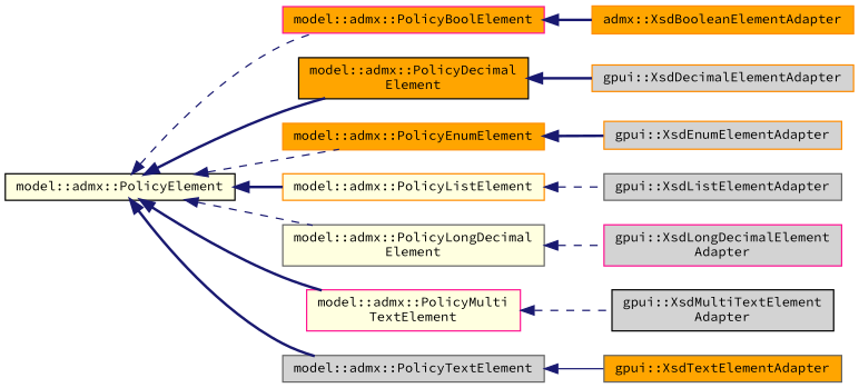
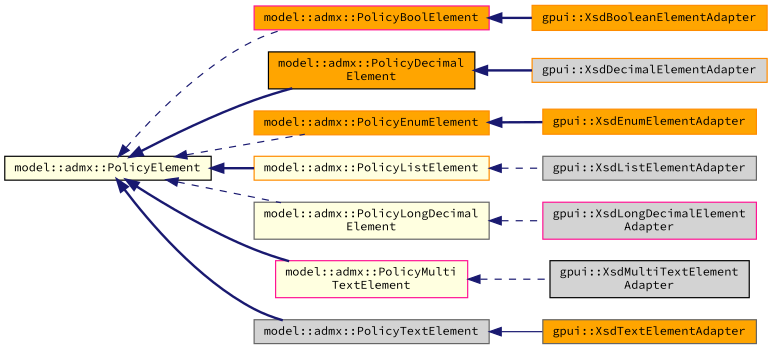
  digraph {
    fontname="Source Code Pro"
    rankdir=LR
    node [color=darkorange fillcolor=lightgrey fontname="Source Code Pro" fontsize=10 shape=record style=filled]
    edge [color=midnightblue dir=back fontname="Source Code Pro" fontsize=10 labelfontname=Helvetica labelfontsize=10 style=bold]
    n1 [color=black fillcolor=lightyellow height=0.2 label="model::admx::PolicyElement" width=0.4]
    n2 [color=deeppink fillcolor=orange height=0.2 label="model::admx::PolicyBoolElement" width=0.4]
    n3 [color=black fillcolor=orange height=0.2 label="model::admx::PolicyDecimal\lElement" width=0.4]
    n4 [fillcolor=orange height=0.2 label="model::admx::PolicyEnumElement" width=0.4]
    n5 [fillcolor=lightyellow height=0.2 label="model::admx::PolicyListElement" width=0.4]
    n6 [color=gray40 fillcolor=lightyellow height=0.2 label="model::admx::PolicyLongDecimal\lElement" width=0.4]
    n7 [color=deeppink fillcolor=lightyellow height=0.2 label="model::admx::PolicyMulti\lTextElement" width=0.4]
    n8 [color=gray40 height=0.2 label="model::admx::PolicyTextElement" width=0.4]
-   n9 [fillcolor=orange height=0.2 label="admx::XsdBooleanElementAdapter" width=0.4]
+   n9 [fillcolor=orange height=0.2 label="gpui::XsdBooleanElementAdapter" width=0.4]
    n10 [height=0.2 label="gpui::XsdDecimalElementAdapter" width=0.4]
-   n11 [height=0.2 label="gpui::XsdEnumElementAdapter" width=0.4]
+   n11 [fillcolor=orange height=0.2 label="gpui::XsdEnumElementAdapter" width=0.4]
    n12 [color=gray40 height=0.2 label="gpui::XsdListElementAdapter" width=0.4]
    n13 [color=deeppink height=0.2 label="gpui::XsdLongDecimalElement\lAdapter" width=0.4]
    n14 [color=black height=0.2 label="gpui::XsdMultiTextElement\lAdapter" width=0.4]
    n15 [color=gray40 fillcolor=orange height=0.2 label="gpui::XsdTextElementAdapter" width=0.4]
    n1 -> n2 [style=dashed]
    n1 -> n3
    n1 -> n4 [style=dashed]
    n1 -> n5
    n1 -> n6 [style=dashed]
    n1 -> n7
    n1 -> n8
    n2 -> n9
    n3 -> n10
    n4 -> n11
    n5 -> n12 [style=dashed]
    n6 -> n13 [style=dashed]
    n7 -> n14 [style=dashed]
    n8 -> n15 [style=solid]
  }
